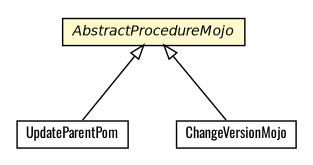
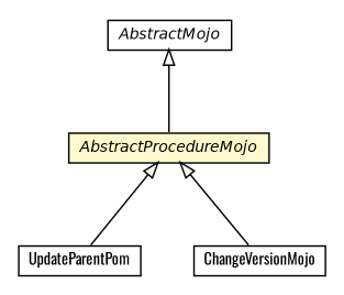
  digraph {
    fontname=Oswald
    nodesep=0.25
    ranksep=0.5
    node [fontcolor=black fontname=Oswald fontsize=10.0 shape=plaintext]
    edge [arrowtail=empty dir=back fontname=Oswald fontsize=10 headport=p labelfontname=Helvetica labelfontsize=10 tailport=p]
    n1 [label=<<table title="org.universAAL.support.directives.api.AbstractProcedureMojo" border="0" cellborder="1" cellspacing="0" cellpadding="2" port="p" bgcolor="lemonChiffon" href="./AbstractProcedureMojo.html"> 		<tr><td><table border="0" cellspacing="0" cellpadding="1"> <tr><td align="center" balign="center"><font face="Helvetica-Oblique"> AbstractProcedureMojo </font></td></tr> 		</table></td></tr> 		</table>>]
    n2 [label=<<table title="org.universAAL.support.directives.mojos.UpdateParentPom" border="0" cellborder="1" cellspacing="0" cellpadding="2" port="p" href="../mojos/UpdateParentPom.html"> 		<tr><td><table border="0" cellspacing="0" cellpadding="1"> <tr><td align="center" balign="center"> UpdateParentPom </td></tr> 		</table></td></tr> 		</table>>]
    n3 [label=<<table title="org.universAAL.support.directives.mojos.ChangeVersionMojo" border="0" cellborder="1" cellspacing="0" cellpadding="2" port="p" href="../mojos/ChangeVersionMojo.html"> 		<tr><td><table border="0" cellspacing="0" cellpadding="1"> <tr><td align="center" balign="center"> ChangeVersionMojo </td></tr> 		</table></td></tr> 		</table>>]
+   n4 [label=<<table title="org.apache.maven.plugin.AbstractMojo" border="0" cellborder="1" cellspacing="0" cellpadding="2" port="p" href="http://java.sun.com/j2se/1.4.2/docs/api/org/apache/maven/plugin/AbstractMojo.html"> 		<tr><td><table border="0" cellspacing="0" cellpadding="1"> <tr><td align="center" balign="center"><font face="Helvetica-Oblique"> AbstractMojo </font></td></tr> 		</table></td></tr> 		</table>>]
    n1 -> n2
    n1 -> n3
+   n4 -> n1
  }
